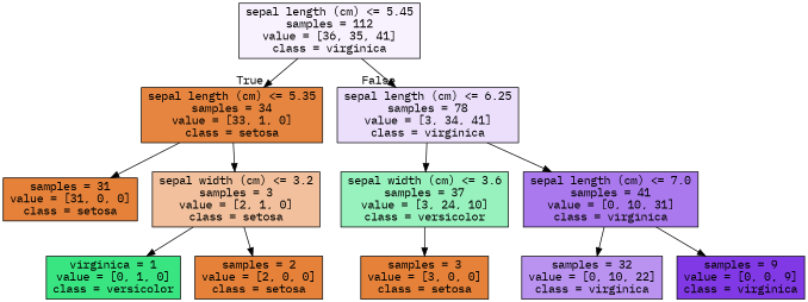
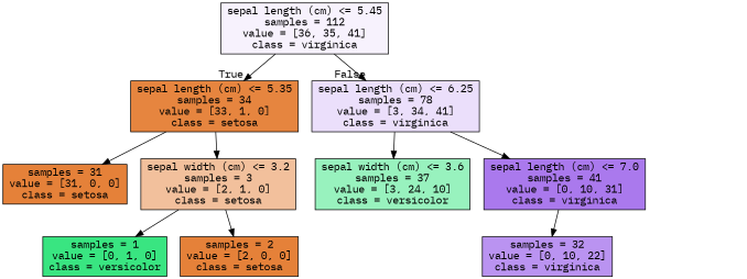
  digraph {
    fontname="IBM Plex Mono"
    node [color=black fillcolor="#e58139" fontname="IBM Plex Mono" shape=box style=filled]
    edge [fontname="IBM Plex Mono"]
    n1 [fillcolor="#f7f2fd" label="sepal length (cm) <= 5.45\nsamples = 112\nvalue = [36, 35, 41]\nclass = virginica"]
    n2 [fillcolor="#e6853f" label="sepal length (cm) <= 5.35\nsamples = 34\nvalue = [33, 1, 0]\nclass = setosa"]
    n3 [fillcolor="#ebdffb" label="sepal length (cm) <= 6.25\nsamples = 78\nvalue = [3, 34, 41]\nclass = virginica"]
    n4 [label="samples = 31\nvalue = [31, 0, 0]\nclass = setosa"]
    n5 [fillcolor="#f2c09c" label="sepal width (cm) <= 3.2\nsamples = 3\nvalue = [2, 1, 0]\nclass = setosa"]
    n6 [fillcolor="#98f2be" label="sepal width (cm) <= 3.6\nsamples = 37\nvalue = [3, 24, 10]\nclass = versicolor"]
    n7 [fillcolor="#aa79ed" label="sepal length (cm) <= 7.0\nsamples = 41\nvalue = [0, 10, 31]\nclass = virginica"]
-   n8 [fillcolor="#39e581" label="virginica = 1\nvalue = [0, 1, 0]\nclass = versicolor"]
+   n8 [fillcolor="#39e581" label="samples = 1\nvalue = [0, 1, 0]\nclass = versicolor"]
    n9 [label="samples = 2\nvalue = [2, 0, 0]\nclass = setosa"]
-   n10 [label="samples = 3\nvalue = [3, 0, 0]\nclass = setosa"]
    n11 [fillcolor="#ba93f1" label="samples = 32\nvalue = [0, 10, 22]\nclass = virginica"]
-   n12 [fillcolor="#8139e5" label="samples = 9\nvalue = [0, 0, 9]\nclass = virginica"]
    n1 -> n2 [headlabel=True labelangle=45 labeldistance=2.5]
    n1 -> n3 [headlabel=False labelangle=-45 labeldistance=2.5]
    n2 -> n4
    n2 -> n5
    n3 -> n6
    n3 -> n7
    n5 -> n8
    n5 -> n9
-   n6 -> n10
    n7 -> n11
-   n7 -> n12
  }
